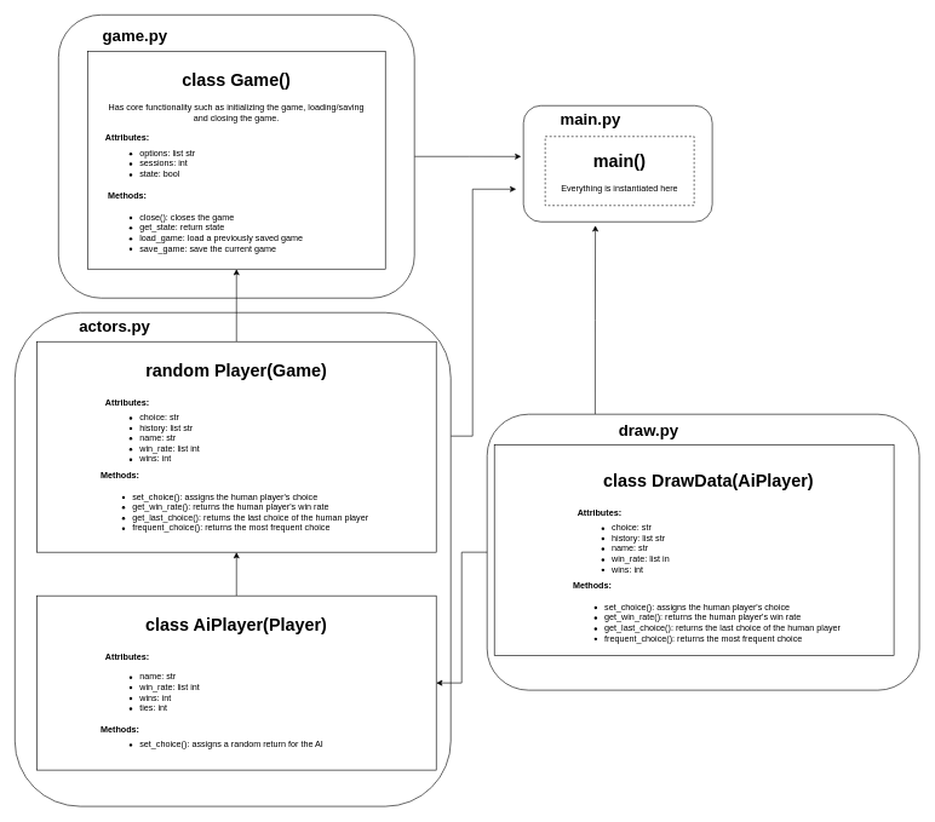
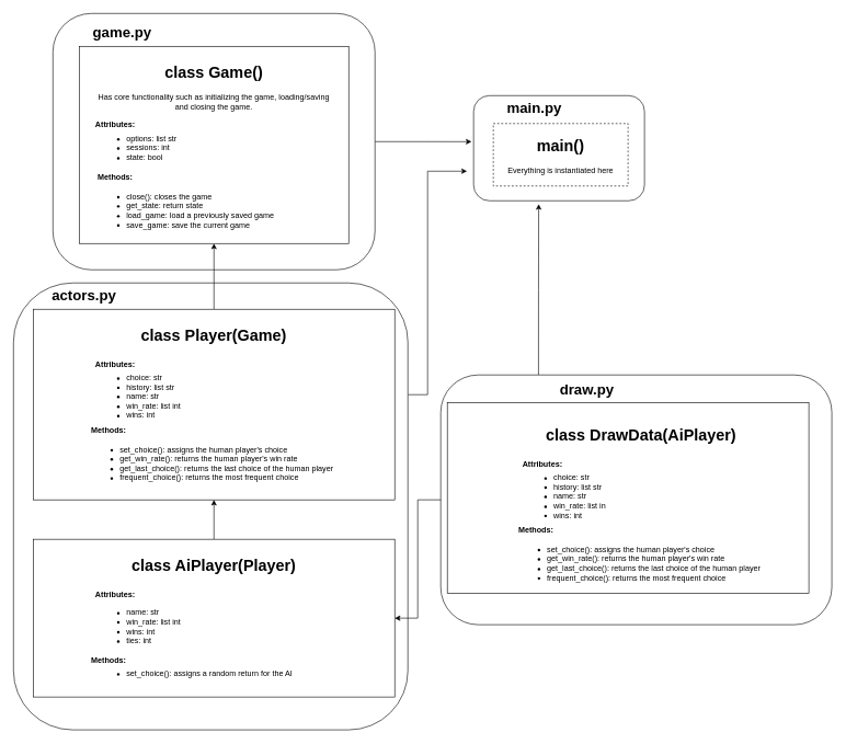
  <mxCell id="0" />
  <mxCell id="1" parent="0" />
  <mxCell id="2" style="edgeStyle=orthogonalEdgeStyle;rounded=0;orthogonalLoop=1;jettySize=auto;html=1;exitX=0.25;exitY=0;exitDx=0;exitDy=0;" edge="1" parent="1" source="3"><mxGeometry relative="1" as="geometry"><mxPoint x="819" y="310" as="targetPoint" /></mxGeometry></mxCell>
  <mxCell id="3" value="" style="rounded=1;whiteSpace=wrap;html=1;strokeWidth=1;strokeColor=#000000;" vertex="1" parent="1"><mxGeometry x="670" y="570" width="595" height="380" as="geometry" /></mxCell>
  <mxCell id="4" style="edgeStyle=orthogonalEdgeStyle;rounded=0;orthogonalLoop=1;jettySize=auto;html=1;exitX=1;exitY=0.25;exitDx=0;exitDy=0;" edge="1" parent="1" source="5"><mxGeometry relative="1" as="geometry"><mxPoint x="710" y="260" as="targetPoint" /><Array as="points"><mxPoint x="650" y="260" /></Array></mxGeometry></mxCell>
  <mxCell id="5" value="" style="rounded=1;whiteSpace=wrap;html=1;strokeWidth=1;strokeColor=#000000;" vertex="1" parent="1"><mxGeometry x="20" y="430" width="600" height="680" as="geometry" /></mxCell>
- <mxCell id="6" value="&lt;font style=&quot;font-size: 22px&quot;&gt;&lt;b&gt;actors.py&lt;/b&gt;&lt;/font&gt;" style="text;html=1;strokeColor=none;fillColor=none;align=center;verticalAlign=middle;whiteSpace=wrap;rounded=0;" vertex="1" parent="1"><mxGeometry x="120" y="440" width="75" height="20" as="geometry" /></mxCell>
+ <mxCell id="6" value="&lt;font style=&quot;font-size: 22px&quot;&gt;&lt;b&gt;actors.py&lt;/b&gt;&lt;/font&gt;" style="text;html=1;strokeColor=none;fillColor=none;align=center;verticalAlign=middle;whiteSpace=wrap;rounded=0;" vertex="1" parent="1"><mxGeometry x="90" y="440" width="75" height="20" as="geometry" /></mxCell>
  <mxCell id="7" style="edgeStyle=orthogonalEdgeStyle;rounded=0;orthogonalLoop=1;jettySize=auto;html=1;exitX=1;exitY=0.5;exitDx=0;exitDy=0;entryX=-0.012;entryY=0.438;entryDx=0;entryDy=0;entryPerimeter=0;" edge="1" parent="1" source="8" target="38"><mxGeometry relative="1" as="geometry" /></mxCell>
  <mxCell id="8" value="" style="rounded=1;whiteSpace=wrap;html=1;strokeWidth=1;strokeColor=#000000;" vertex="1" parent="1"><mxGeometry x="80" y="20" width="490" height="390" as="geometry" /></mxCell>
  <mxCell id="9" value="" style="edgeStyle=orthogonalEdgeStyle;rounded=0;orthogonalLoop=1;jettySize=auto;html=1;" edge="1" parent="1" source="12" target="10"><mxGeometry relative="1" as="geometry" /></mxCell>
  <mxCell id="10" value="" style="rounded=0;whiteSpace=wrap;html=1;" vertex="1" parent="1"><mxGeometry x="120" y="70" width="410" height="300" as="geometry" /></mxCell>
  <mxCell id="11" style="edgeStyle=orthogonalEdgeStyle;rounded=0;orthogonalLoop=1;jettySize=auto;html=1;exitX=0.5;exitY=0;exitDx=0;exitDy=0;entryX=0.5;entryY=1;entryDx=0;entryDy=0;" edge="1" parent="1" source="24" target="12"><mxGeometry relative="1" as="geometry" /></mxCell>
  <mxCell id="12" value="" style="rounded=0;whiteSpace=wrap;html=1;" vertex="1" parent="1"><mxGeometry x="50" y="470" width="550" height="290" as="geometry" /></mxCell>
  <mxCell id="13" value="&lt;h1&gt;class Game()&lt;/h1&gt;&lt;p&gt;Has core functionality such as initializing the game, loading/saving and closing the game.&lt;/p&gt;" style="text;html=1;strokeColor=none;fillColor=none;spacing=5;spacingTop=-20;whiteSpace=wrap;overflow=hidden;rounded=0;align=center;" vertex="1" parent="1"><mxGeometry x="140" y="90" width="370" height="120" as="geometry" /></mxCell>
  <mxCell id="14" value="&lt;b&gt;Attributes:&lt;/b&gt;" style="text;html=1;strokeColor=none;fillColor=none;align=center;verticalAlign=middle;whiteSpace=wrap;rounded=0;" vertex="1" parent="1"><mxGeometry x="140" y="180" width="70" height="20" as="geometry" /></mxCell>
  <mxCell id="15" value="&lt;b&gt;Methods:&lt;/b&gt;" style="text;html=1;strokeColor=none;fillColor=none;align=center;verticalAlign=middle;whiteSpace=wrap;rounded=0;direction=south;" vertex="1" parent="1"><mxGeometry x="165" y="235" width="20" height="70" as="geometry" /></mxCell>
  <mxCell id="16" value="&lt;ul&gt;&lt;li&gt;options: list str&lt;/li&gt;&lt;li&gt;sessions: int&lt;/li&gt;&lt;li&gt;state: bool&lt;/li&gt;&lt;/ul&gt;" style="text;html=1;strokeColor=none;fillColor=none;align=left;verticalAlign=middle;whiteSpace=wrap;rounded=0;" vertex="1" parent="1"><mxGeometry x="150" y="200" width="300" height="50" as="geometry" /></mxCell>
  <mxCell id="17" value="&lt;ul&gt;&lt;li&gt;close(): closes the game&lt;/li&gt;&lt;li&gt;get_state: return state&lt;/li&gt;&lt;li&gt;load_game: load a previously saved game&lt;/li&gt;&lt;li&gt;save_game: save the current game&lt;/li&gt;&lt;/ul&gt;" style="text;html=1;strokeColor=none;fillColor=none;align=left;verticalAlign=middle;whiteSpace=wrap;rounded=0;" vertex="1" parent="1"><mxGeometry x="150" y="290" width="300" height="60" as="geometry" /></mxCell>
- <mxCell id="18" value="&lt;h1&gt;random Player(Game)&lt;/h1&gt;&lt;p&gt;&lt;br&gt;&lt;/p&gt;" style="text;html=1;strokeColor=none;fillColor=none;spacing=5;spacingTop=-20;whiteSpace=wrap;overflow=hidden;rounded=0;align=center;" vertex="1" parent="1"><mxGeometry x="140" y="490" width="370" height="120" as="geometry" /></mxCell>
+ <mxCell id="18" value="&lt;h1&gt;class Player(Game)&lt;/h1&gt;&lt;p&gt;&lt;br&gt;&lt;/p&gt;" style="text;html=1;strokeColor=none;fillColor=none;spacing=5;spacingTop=-20;whiteSpace=wrap;overflow=hidden;rounded=0;align=center;" vertex="1" parent="1"><mxGeometry x="140" y="490" width="370" height="120" as="geometry" /></mxCell>
  <mxCell id="19" value="&lt;font style=&quot;font-size: 22px&quot;&gt;&lt;b&gt;game.py&lt;/b&gt;&lt;/font&gt;" style="text;html=1;strokeColor=none;fillColor=none;align=center;verticalAlign=middle;whiteSpace=wrap;rounded=0;" vertex="1" parent="1"><mxGeometry x="147.5" y="40" width="75" height="20" as="geometry" /></mxCell>
  <mxCell id="20" value="&lt;b&gt;Attributes:&lt;/b&gt;" style="text;html=1;strokeColor=none;fillColor=none;align=center;verticalAlign=middle;whiteSpace=wrap;rounded=0;" vertex="1" parent="1"><mxGeometry x="140" y="545" width="70" height="20" as="geometry" /></mxCell>
  <mxCell id="21" value="&lt;ul&gt;&lt;li&gt;choice: str&lt;/li&gt;&lt;li&gt;history: list str&lt;/li&gt;&lt;li&gt;name: str&lt;/li&gt;&lt;li&gt;win_rate: list int&lt;/li&gt;&lt;li&gt;wins: int&lt;/li&gt;&lt;/ul&gt;" style="text;html=1;strokeColor=none;fillColor=none;align=left;verticalAlign=middle;whiteSpace=wrap;rounded=0;" vertex="1" parent="1"><mxGeometry x="150" y="565" width="300" height="75" as="geometry" /></mxCell>
  <mxCell id="22" value="&lt;b&gt;Methods:&lt;/b&gt;" style="text;html=1;strokeColor=none;fillColor=none;align=center;verticalAlign=middle;whiteSpace=wrap;rounded=0;direction=south;" vertex="1" parent="1"><mxGeometry x="155" y="620" width="20" height="70" as="geometry" /></mxCell>
  <mxCell id="23" value="&lt;ul&gt;&lt;li&gt;set_choice(): assigns the human player's choice&lt;/li&gt;&lt;li&gt;get_win_rate(): returns the human player's win rate&lt;/li&gt;&lt;li&gt;get_last_choice(): returns the last choice of the human player&lt;/li&gt;&lt;li&gt;frequent_choice(): returns the most frequent choice&lt;/li&gt;&lt;/ul&gt;" style="text;html=1;strokeColor=none;fillColor=none;align=left;verticalAlign=middle;whiteSpace=wrap;rounded=0;" vertex="1" parent="1"><mxGeometry x="140" y="675" width="400" height="60" as="geometry" /></mxCell>
  <mxCell id="24" value="" style="rounded=0;whiteSpace=wrap;html=1;" vertex="1" parent="1"><mxGeometry x="50" y="820" width="550" height="240" as="geometry" /></mxCell>
  <mxCell id="25" value="&lt;h1&gt;class AiPlayer(Player)&lt;/h1&gt;&lt;p&gt;&lt;br&gt;&lt;/p&gt;" style="text;html=1;strokeColor=none;fillColor=none;spacing=5;spacingTop=-20;whiteSpace=wrap;overflow=hidden;rounded=0;align=center;" vertex="1" parent="1"><mxGeometry x="140" y="840" width="370" height="120" as="geometry" /></mxCell>
  <mxCell id="26" value="&lt;b&gt;Attributes:&lt;/b&gt;" style="text;html=1;strokeColor=none;fillColor=none;align=center;verticalAlign=middle;whiteSpace=wrap;rounded=0;" vertex="1" parent="1"><mxGeometry x="140" y="895" width="70" height="20" as="geometry" /></mxCell>
  <mxCell id="27" value="&lt;ul&gt;&lt;li&gt;&lt;span&gt;name: str&lt;/span&gt;&lt;br&gt;&lt;/li&gt;&lt;li&gt;win_rate: list int&lt;/li&gt;&lt;li&gt;wins: int&lt;/li&gt;&lt;li&gt;ties: int&lt;/li&gt;&lt;/ul&gt;" style="text;html=1;strokeColor=none;fillColor=none;align=left;verticalAlign=middle;whiteSpace=wrap;rounded=0;" vertex="1" parent="1"><mxGeometry x="150" y="915" width="300" height="75" as="geometry" /></mxCell>
  <mxCell id="28" value="&lt;b&gt;Methods:&lt;/b&gt;" style="text;html=1;strokeColor=none;fillColor=none;align=center;verticalAlign=middle;whiteSpace=wrap;rounded=0;direction=south;" vertex="1" parent="1"><mxGeometry x="155" y="970" width="20" height="70" as="geometry" /></mxCell>
  <mxCell id="29" value="&lt;ul&gt;&lt;li&gt;set_choice(): assigns a random return for the AI&lt;/li&gt;&lt;/ul&gt;" style="text;html=1;strokeColor=none;fillColor=none;align=left;verticalAlign=middle;whiteSpace=wrap;rounded=0;" vertex="1" parent="1"><mxGeometry x="150" y="995" width="400" height="60" as="geometry" /></mxCell>
  <mxCell id="30" value="" style="rounded=0;whiteSpace=wrap;html=1;" vertex="1" parent="1"><mxGeometry x="680" y="612" width="550" height="290" as="geometry" /></mxCell>
  <mxCell id="31" value="&lt;h1&gt;class DrawData(AiPlayer)&lt;/h1&gt;" style="text;html=1;strokeColor=none;fillColor=none;spacing=5;spacingTop=-20;whiteSpace=wrap;overflow=hidden;rounded=0;align=center;" vertex="1" parent="1"><mxGeometry x="790" y="642" width="370" height="120" as="geometry" /></mxCell>
  <mxCell id="32" value="&lt;b&gt;Attributes:&lt;/b&gt;" style="text;html=1;strokeColor=none;fillColor=none;align=center;verticalAlign=middle;whiteSpace=wrap;rounded=0;" vertex="1" parent="1"><mxGeometry x="790" y="697" width="70" height="20" as="geometry" /></mxCell>
  <mxCell id="33" value="&lt;ul&gt;&lt;li&gt;choice: str&lt;/li&gt;&lt;li&gt;history: list str&lt;/li&gt;&lt;li&gt;name: str&lt;/li&gt;&lt;li&gt;win_rate: list in&lt;/li&gt;&lt;li&gt;wins: int&lt;/li&gt;&lt;/ul&gt;" style="text;html=1;strokeColor=none;fillColor=none;align=left;verticalAlign=middle;whiteSpace=wrap;rounded=0;" vertex="1" parent="1"><mxGeometry x="800" y="717" width="300" height="75" as="geometry" /></mxCell>
  <mxCell id="34" value="&lt;b&gt;Methods:&lt;/b&gt;" style="text;html=1;strokeColor=none;fillColor=none;align=center;verticalAlign=middle;whiteSpace=wrap;rounded=0;direction=south;" vertex="1" parent="1"><mxGeometry x="805" y="772" width="20" height="70" as="geometry" /></mxCell>
  <mxCell id="35" value="&lt;ul&gt;&lt;li&gt;set_choice(): assigns the human player's choice&lt;/li&gt;&lt;li&gt;get_win_rate(): returns the human player's win rate&lt;/li&gt;&lt;li&gt;get_last_choice(): returns the last choice of the human player&lt;/li&gt;&lt;li&gt;frequent_choice(): returns the most frequent choice&lt;/li&gt;&lt;/ul&gt;" style="text;html=1;strokeColor=none;fillColor=none;align=left;verticalAlign=middle;whiteSpace=wrap;rounded=0;" vertex="1" parent="1"><mxGeometry x="790" y="827" width="400" height="60" as="geometry" /></mxCell>
  <mxCell id="36" value="&lt;font style=&quot;font-size: 22px&quot;&gt;&lt;b&gt;draw.py&lt;/b&gt;&lt;/font&gt;" style="text;html=1;strokeColor=none;fillColor=none;align=center;verticalAlign=middle;whiteSpace=wrap;rounded=0;" vertex="1" parent="1"><mxGeometry x="855" y="582.5" width="75" height="20" as="geometry" /></mxCell>
  <mxCell id="37" style="edgeStyle=orthogonalEdgeStyle;rounded=0;orthogonalLoop=1;jettySize=auto;html=1;exitX=0;exitY=0.5;exitDx=0;exitDy=0;" edge="1" parent="1" source="3" target="24"><mxGeometry relative="1" as="geometry" /></mxCell>
  <mxCell id="38" value="" style="rounded=1;whiteSpace=wrap;html=1;strokeColor=#000000;strokeWidth=1;" vertex="1" parent="1"><mxGeometry x="720" y="145" width="260" height="160" as="geometry" /></mxCell>
  <mxCell id="39" value="&lt;h1&gt;main()&lt;/h1&gt;&lt;p&gt;Everything is instantiated here&lt;/p&gt;" style="rounded=0;whiteSpace=wrap;html=1;strokeColor=#000000;strokeWidth=1;dashed=1;" vertex="1" parent="1"><mxGeometry x="750" y="187.5" width="205" height="95" as="geometry" /></mxCell>
  <mxCell id="40" value="&lt;font style=&quot;font-size: 22px&quot;&gt;&lt;b&gt;main.py&lt;/b&gt;&lt;/font&gt;" style="text;html=1;strokeColor=none;fillColor=none;align=center;verticalAlign=middle;whiteSpace=wrap;rounded=0;" vertex="1" parent="1"><mxGeometry x="775" y="155" width="75" height="20" as="geometry" /></mxCell>
